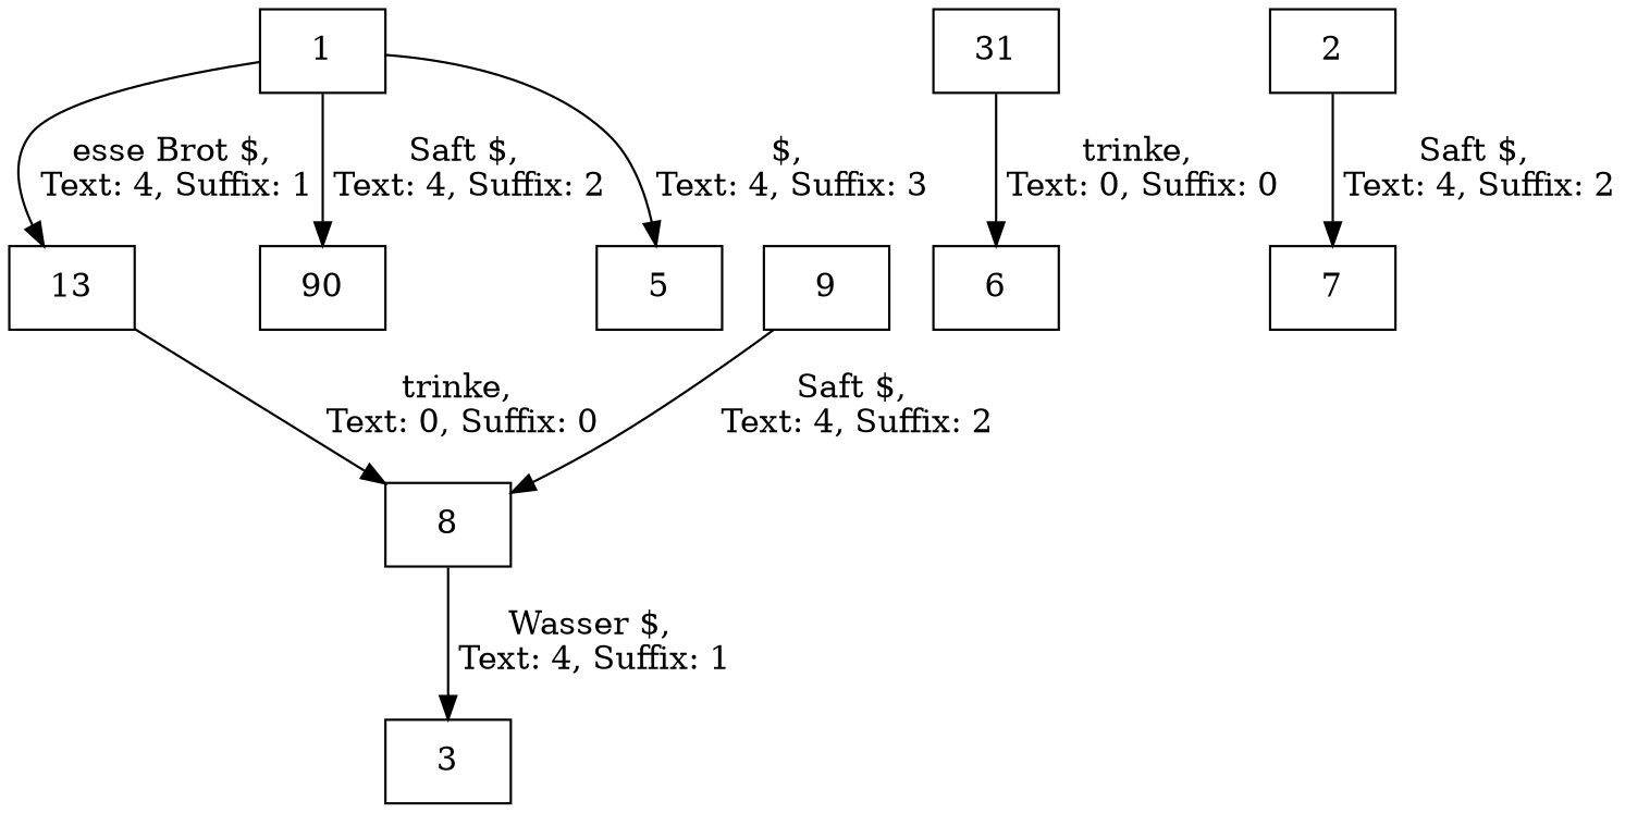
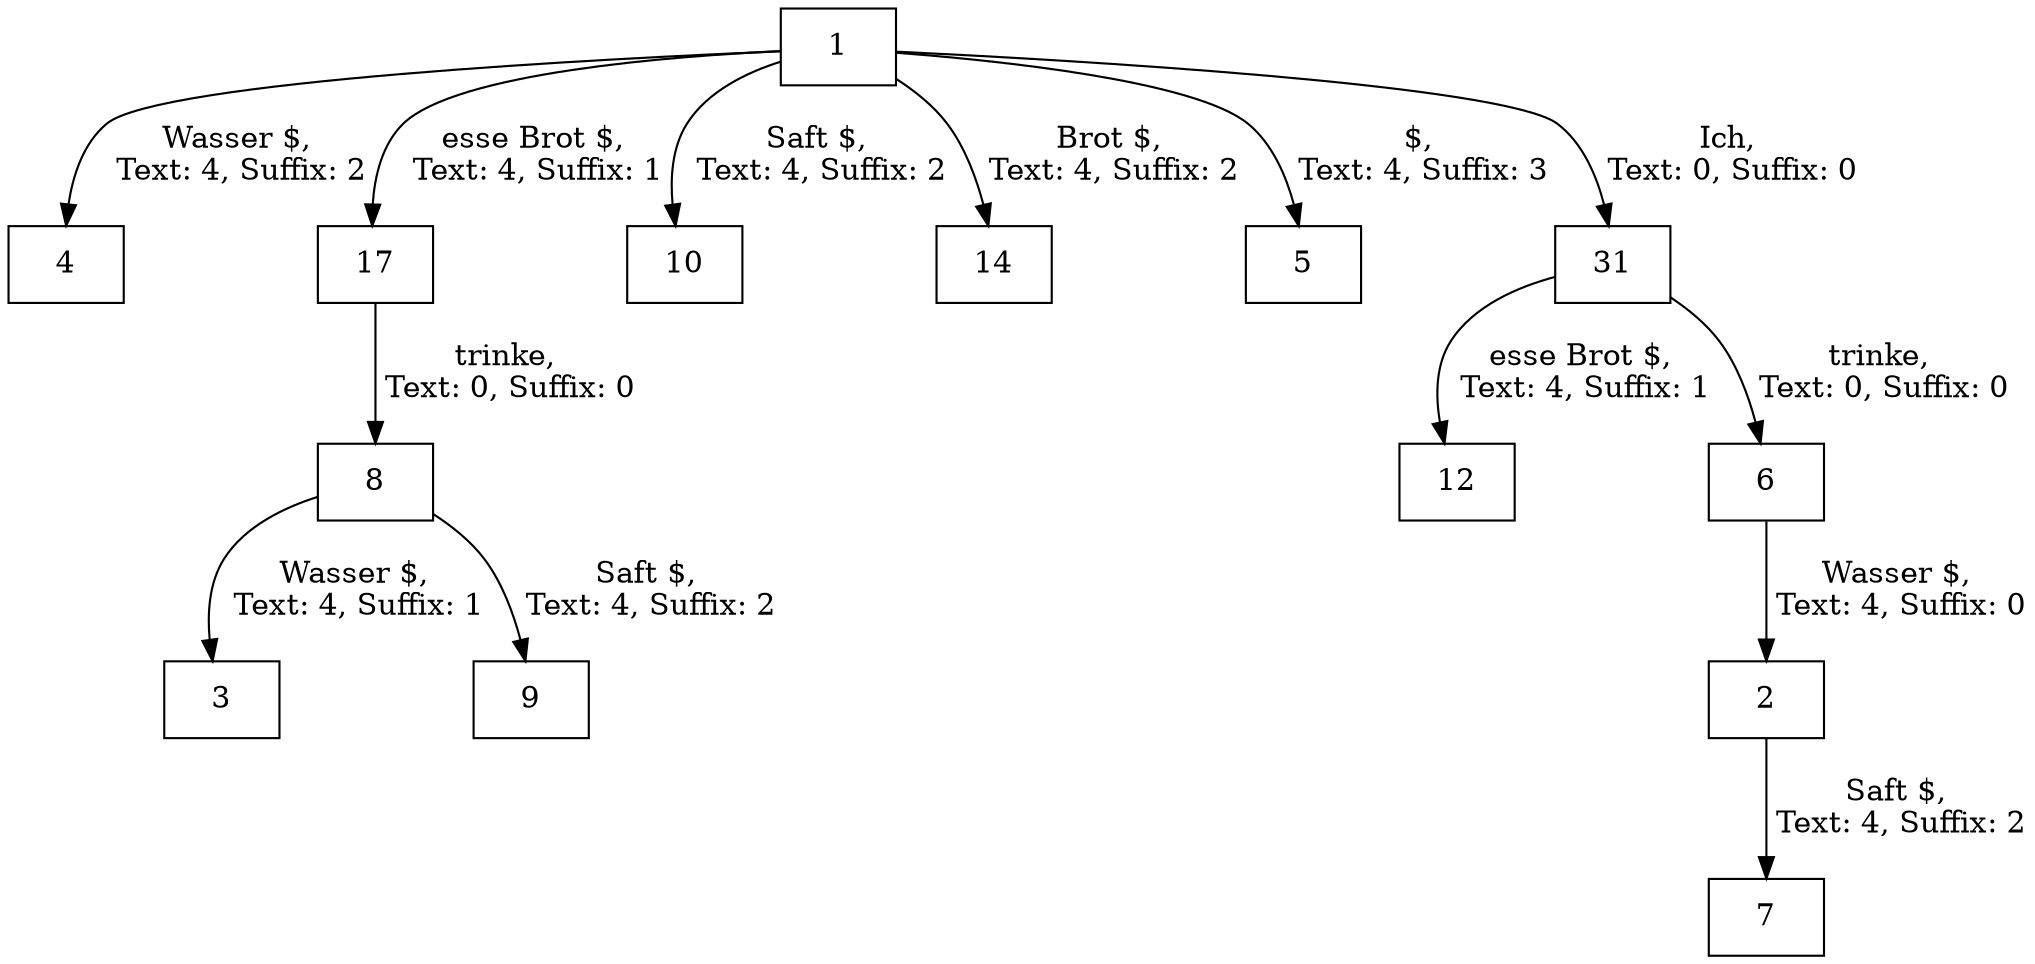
  digraph {
    rankdir=TB
    node [shape=box]
    1
-   13
-   10 [label=90]
+   4
+   13 [label=17]
+   10
+   14
    5
    n7 [label=31]
    8
    3
    9
+   12
    6
    2
    7
+   1 -> 4 [label="Wasser $,\n Text: 4, Suffix: 2"]
    1 -> 13 [label="esse Brot $,\n Text: 4, Suffix: 1"]
    1 -> 10 [label="Saft $,\n Text: 4, Suffix: 2"]
+   1 -> 14 [label="Brot $,\n Text: 4, Suffix: 2"]
    1 -> 5 [label="$,\n Text: 4, Suffix: 3"]
+   1 -> n7 [label="Ich,\n Text: 0, Suffix: 0"]
    13 -> 8 [label="trinke,\n Text: 0, Suffix: 0"]
+   n7 -> 12 [label="esse Brot $,\n Text: 4, Suffix: 1"]
    n7 -> 6 [label="trinke,\n Text: 0, Suffix: 0"]
    8 -> 3 [label="Wasser $,\n Text: 4, Suffix: 1"]
-   9 -> 8 [label="Saft $,\n Text: 4, Suffix: 2"]
+   8 -> 9 [label="Saft $,\n Text: 4, Suffix: 2"]
+   6 -> 2 [label="Wasser $,\n Text: 4, Suffix: 0"]
    2 -> 7 [label="Saft $,\n Text: 4, Suffix: 2"]
  }
